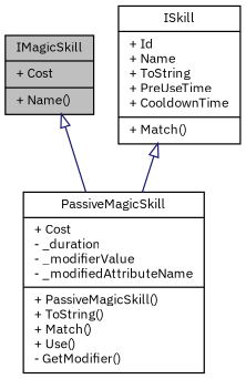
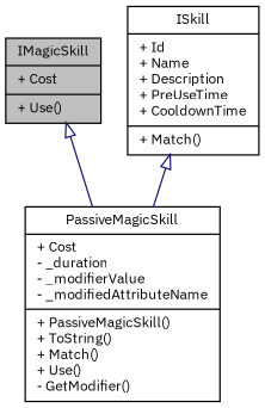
  digraph {
    fontname="IBM Plex Sans"
    node [color=black fillcolor=white fontname="IBM Plex Sans" fontsize=10 shape=record style=filled]
    edge [arrowtail=onormal color=midnightblue dir=back fontname="IBM Plex Sans" fontsize=10 labelfontname=Helvetica labelfontsize=10 style=solid]
-   n1 [fillcolor=grey75 fontcolor=black height=0.2 label="{IMagicSkill\n|+ Cost\l|+ Name()\l}" width=0.4]
+   n1 [fillcolor=grey75 fontcolor=black height=0.2 label="{IMagicSkill\n|+ Cost\l|+ Use()\l}" width=0.4]
    n2 [height=0.2 label="{PassiveMagicSkill\n|+ Cost\l- _duration\l- _modifierValue\l- _modifiedAttributeName\l|+ PassiveMagicSkill()\l+ ToString()\l+ Match()\l+ Use()\l- GetModifier()\l}" width=0.4]
-   n3 [height=0.2 label="{ISkill\n|+ Id\l+ Name\l+ ToString\l+ PreUseTime\l+ CooldownTime\l|+ Match()\l}" width=0.4]
+   n3 [height=0.2 label="{ISkill\n|+ Id\l+ Name\l+ Description\l+ PreUseTime\l+ CooldownTime\l|+ Match()\l}" width=0.4]
    n1 -> n2
    n3 -> n2
  }
